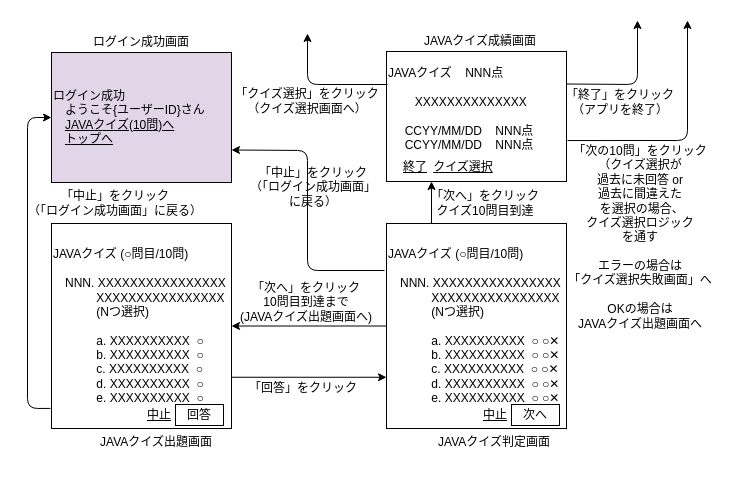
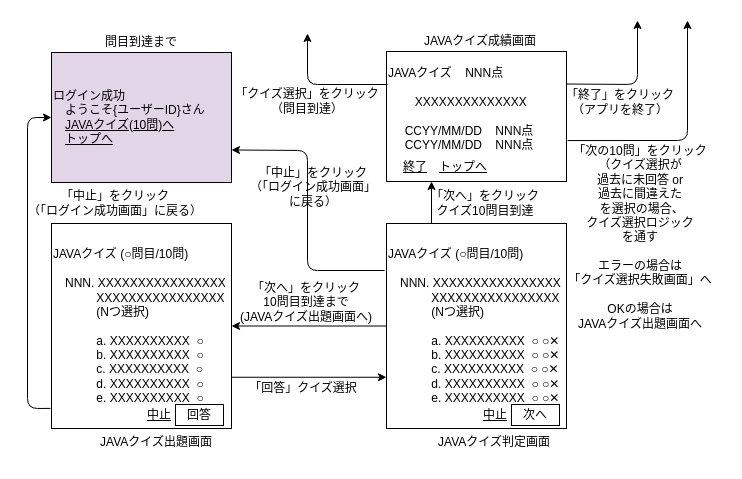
  <mxCell id="0" />
  <mxCell id="1" parent="0" />
- <mxCell id="2" value="「回答」をクリック" style="text;html=1;strokeColor=none;fillColor=none;align=center;verticalAlign=middle;whiteSpace=wrap;rounded=0;" parent="1" vertex="1"><mxGeometry x="223" y="373" width="160" height="30" as="geometry" /></mxCell>
+ <mxCell id="2" value="「回答」クイズ選択" style="text;html=1;strokeColor=none;fillColor=none;align=center;verticalAlign=middle;whiteSpace=wrap;rounded=0;" parent="1" vertex="1"><mxGeometry x="223" y="373" width="160" height="30" as="geometry" /></mxCell>
  <mxCell id="3" value="JAVAクイズ (○問目/10問)&lt;br&gt;&lt;br&gt;　NNN. XXXXXXXXXXXXXXXX&lt;br&gt;&amp;nbsp; &amp;nbsp; &amp;nbsp; &amp;nbsp; &amp;nbsp; &amp;nbsp; &amp;nbsp;XXXXXXXXXXXXXXXX&lt;br&gt;&amp;nbsp; &amp;nbsp; &amp;nbsp; &amp;nbsp; &amp;nbsp; &amp;nbsp; &amp;nbsp;(Nつ選択)&lt;br&gt;&lt;br&gt;&amp;nbsp; &amp;nbsp; &amp;nbsp; &amp;nbsp; &amp;nbsp; &amp;nbsp; &amp;nbsp;a. XXXXXXXXXX&amp;nbsp; ○ ○✕&lt;br&gt;&amp;nbsp; &amp;nbsp; &amp;nbsp; &amp;nbsp; &amp;nbsp; &amp;nbsp; &amp;nbsp;b. XXXXXXXXXX&amp;nbsp; ○ ○✕&lt;br&gt;&amp;nbsp; &amp;nbsp; &amp;nbsp; &amp;nbsp; &amp;nbsp; &amp;nbsp; &amp;nbsp;c. XXXXXXXXXX&amp;nbsp; ○ ○✕&lt;br&gt;&amp;nbsp; &amp;nbsp; &amp;nbsp; &amp;nbsp; &amp;nbsp; &amp;nbsp; &amp;nbsp;d. XXXXXXXXXX&amp;nbsp; ○ ○✕&lt;br&gt;&amp;nbsp; &amp;nbsp; &amp;nbsp; &amp;nbsp; &amp;nbsp; &amp;nbsp; &amp;nbsp;e. XXXXXXXXXX&amp;nbsp; ○ ○✕" style="rounded=0;whiteSpace=wrap;html=1;align=left;" parent="1" vertex="1"><mxGeometry x="386" y="223" width="180" height="205" as="geometry" /></mxCell>
  <mxCell id="4" value="ログイン成功&lt;br&gt;　ようこそ{ユーザーID}さん&lt;br&gt;　&lt;u&gt;JAVAクイズ(10問)へ&lt;/u&gt;&lt;br&gt;　&lt;u&gt;トップへ&lt;/u&gt;&lt;br&gt;" style="rounded=0;whiteSpace=wrap;html=1;align=left;fillColor=#e1d5e7;" parent="1" vertex="1"><mxGeometry x="51" y="52" width="180" height="130" as="geometry" /></mxCell>
  <mxCell id="5" value="JAVAクイズ (○問目/10問)&lt;br&gt;&lt;br&gt;　NNN. XXXXXXXXXXXXXXXX&lt;br&gt;&amp;nbsp; &amp;nbsp; &amp;nbsp; &amp;nbsp; &amp;nbsp; &amp;nbsp; &amp;nbsp;XXXXXXXXXXXXXXXX&lt;br&gt;&amp;nbsp; &amp;nbsp; &amp;nbsp; &amp;nbsp; &amp;nbsp; &amp;nbsp; &amp;nbsp;(Nつ選択)&lt;br&gt;&lt;br&gt;&amp;nbsp; &amp;nbsp; &amp;nbsp; &amp;nbsp; &amp;nbsp; &amp;nbsp; &amp;nbsp;a. XXXXXXXXXX&amp;nbsp; ○&lt;br&gt;&amp;nbsp; &amp;nbsp; &amp;nbsp; &amp;nbsp; &amp;nbsp; &amp;nbsp; &amp;nbsp;b. XXXXXXXXXX&amp;nbsp; ○&lt;br&gt;&amp;nbsp; &amp;nbsp; &amp;nbsp; &amp;nbsp; &amp;nbsp; &amp;nbsp; &amp;nbsp;c. XXXXXXXXXX&amp;nbsp; ○&lt;br&gt;&amp;nbsp; &amp;nbsp; &amp;nbsp; &amp;nbsp; &amp;nbsp; &amp;nbsp; &amp;nbsp;d. XXXXXXXXXX&amp;nbsp; ○&lt;br&gt;&amp;nbsp; &amp;nbsp; &amp;nbsp; &amp;nbsp; &amp;nbsp; &amp;nbsp; &amp;nbsp;e. XXXXXXXXXX&amp;nbsp; ○" style="rounded=0;whiteSpace=wrap;html=1;align=left;" parent="1" vertex="1"><mxGeometry x="51" y="223" width="180" height="205" as="geometry" /></mxCell>
  <mxCell id="6" value="回答" style="text;html=1;strokeColor=default;fillColor=none;align=center;verticalAlign=middle;whiteSpace=wrap;rounded=0;" parent="1" vertex="1"><mxGeometry x="175" y="404" width="48" height="21" as="geometry" /></mxCell>
  <mxCell id="7" value="JAVAクイズ&amp;nbsp; &amp;nbsp; NNN点&lt;br&gt;&lt;br&gt;&amp;nbsp; &amp;nbsp; &amp;nbsp; &amp;nbsp; XXXXXXXXXXXXXX&lt;br&gt;&lt;br&gt;&amp;nbsp; &amp;nbsp; &amp;nbsp;CCYY/MM/DD&amp;nbsp; &amp;nbsp; NNN点&lt;br&gt;&amp;nbsp; &amp;nbsp; &amp;nbsp;CCYY/MM/DD&amp;nbsp; &amp;nbsp; NNN点&lt;br&gt;&lt;br&gt;" style="rounded=0;whiteSpace=wrap;html=1;align=left;" parent="1" vertex="1"><mxGeometry x="386" y="51" width="180" height="130" as="geometry" /></mxCell>
- <mxCell id="8" value="ログイン成功画面" style="text;html=1;strokeColor=none;fillColor=none;align=center;verticalAlign=middle;whiteSpace=wrap;rounded=0;" parent="1" vertex="1"><mxGeometry x="61" y="23" width="160" height="38" as="geometry" /></mxCell>
+ <mxCell id="8" value="問目到達まで" style="text;html=1;strokeColor=none;fillColor=none;align=center;verticalAlign=middle;whiteSpace=wrap;rounded=0;" parent="1" vertex="1"><mxGeometry x="61" y="23" width="160" height="38" as="geometry" /></mxCell>
  <mxCell id="9" value="JAVAクイズ出題画面" style="text;html=1;strokeColor=none;fillColor=none;align=center;verticalAlign=middle;whiteSpace=wrap;rounded=0;" parent="1" vertex="1"><mxGeometry x="76" y="427" width="160" height="30" as="geometry" /></mxCell>
  <mxCell id="10" value="JAVAクイズ成績画面" style="text;html=1;strokeColor=none;fillColor=none;align=center;verticalAlign=middle;whiteSpace=wrap;rounded=0;" parent="1" vertex="1"><mxGeometry x="400" y="26" width="160" height="30" as="geometry" /></mxCell>
  <mxCell id="11" value="" style="endArrow=classic;html=1;exitX=-0.006;exitY=0.902;exitDx=0;exitDy=0;entryX=0;entryY=0.5;entryDx=0;entryDy=0;exitPerimeter=0;" parent="1" source="5" target="4" edge="1"><mxGeometry width="50" height="50" relative="1" as="geometry"><mxPoint x="65" y="386" as="sourcePoint" /><mxPoint x="67" y="356" as="targetPoint" /><Array as="points"><mxPoint x="27" y="408" /><mxPoint x="27" y="117" /></Array></mxGeometry></mxCell>
  <mxCell id="12" value="&lt;u&gt;中止&lt;/u&gt;" style="text;html=1;strokeColor=none;fillColor=none;align=center;verticalAlign=middle;whiteSpace=wrap;rounded=0;" parent="1" vertex="1"><mxGeometry x="135" y="404" width="48" height="21" as="geometry" /></mxCell>
  <mxCell id="13" value="&lt;u&gt;中止&lt;/u&gt;" style="text;html=1;strokeColor=none;fillColor=none;align=center;verticalAlign=middle;whiteSpace=wrap;rounded=0;" parent="1" vertex="1"><mxGeometry x="471" y="404" width="48" height="21" as="geometry" /></mxCell>
  <mxCell id="14" value="次へ" style="text;html=1;strokeColor=default;fillColor=none;align=center;verticalAlign=middle;whiteSpace=wrap;rounded=0;" parent="1" vertex="1"><mxGeometry x="511" y="404" width="48" height="21" as="geometry" /></mxCell>
  <mxCell id="15" value="JAVAクイズ判定画面" style="text;html=1;strokeColor=none;fillColor=none;align=center;verticalAlign=middle;whiteSpace=wrap;rounded=0;" parent="1" vertex="1"><mxGeometry x="414" y="427" width="160" height="30" as="geometry" /></mxCell>
  <mxCell id="16" value="「中止」をクリック&lt;br&gt;（「ログイン成功画面」&lt;br&gt;に戻る）" style="text;html=1;strokeColor=none;fillColor=none;align=center;verticalAlign=middle;whiteSpace=wrap;rounded=0;" parent="1" vertex="1"><mxGeometry x="233" y="162" width="160" height="50" as="geometry" /></mxCell>
- <mxCell id="17" value="&lt;u&gt;クイズ選択&lt;/u&gt;" style="text;html=1;strokeColor=none;fillColor=none;align=center;verticalAlign=middle;whiteSpace=wrap;rounded=0;" parent="1" vertex="1"><mxGeometry x="432" y="156" width="62" height="21" as="geometry" /></mxCell>
+ <mxCell id="17" value="&lt;u&gt;トップへ&lt;/u&gt;" style="text;html=1;strokeColor=none;fillColor=none;align=center;verticalAlign=middle;whiteSpace=wrap;rounded=0;" parent="1" vertex="1"><mxGeometry x="432" y="156" width="62" height="21" as="geometry" /></mxCell>
  <mxCell id="18" value="" style="endArrow=classic;html=1;entryX=0;entryY=0.75;entryDx=0;entryDy=0;exitX=1;exitY=0.75;exitDx=0;exitDy=0;" parent="1" source="5" target="3" edge="1"><mxGeometry width="50" height="50" relative="1" as="geometry"><mxPoint x="232" y="332" as="sourcePoint" /><mxPoint x="387" y="325.5" as="targetPoint" /></mxGeometry></mxCell>
- <mxCell id="19" value="「クイズ選択」をクリック&lt;br&gt;（クイズ選択画面へ）" style="text;html=1;strokeColor=none;fillColor=none;align=center;verticalAlign=middle;whiteSpace=wrap;rounded=0;" parent="1" vertex="1"><mxGeometry x="227" y="76" width="160" height="50" as="geometry" /></mxCell>
+ <mxCell id="19" value="「クイズ選択」をクリック&lt;br&gt;（問目到達）" style="text;html=1;strokeColor=none;fillColor=none;align=center;verticalAlign=middle;whiteSpace=wrap;rounded=0;" parent="1" vertex="1"><mxGeometry x="227" y="76" width="160" height="50" as="geometry" /></mxCell>
  <mxCell id="20" value="" style="endArrow=classic;html=1;exitX=1;exitY=0.5;exitDx=0;exitDy=0;" parent="1" edge="1"><mxGeometry width="50" height="50" relative="1" as="geometry"><mxPoint x="387" y="84" as="sourcePoint" /><mxPoint x="307" y="33" as="targetPoint" /><Array as="points"><mxPoint x="307" y="84" /></Array></mxGeometry></mxCell>
  <mxCell id="21" value="「次へ」をクリック&lt;br&gt;クイズ10問目到達" style="text;html=1;strokeColor=none;fillColor=none;align=center;verticalAlign=middle;whiteSpace=wrap;rounded=0;" parent="1" vertex="1"><mxGeometry x="405" y="188" width="160" height="30" as="geometry" /></mxCell>
  <mxCell id="22" value="" style="endArrow=classic;html=1;exitX=1;exitY=0;exitDx=0;exitDy=0;entryX=1;entryY=0.75;entryDx=0;entryDy=0;" parent="1" target="4" edge="1"><mxGeometry width="50" height="50" relative="1" as="geometry"><mxPoint x="384" y="270" as="sourcePoint" /><mxPoint x="297" y="160" as="targetPoint" /><Array as="points"><mxPoint x="307" y="270" /><mxPoint x="307" y="150" /></Array></mxGeometry></mxCell>
  <mxCell id="23" value="" style="endArrow=classic;html=1;exitX=0;exitY=0.5;exitDx=0;exitDy=0;entryX=1;entryY=0.5;entryDx=0;entryDy=0;" parent="1" source="3" target="5" edge="1"><mxGeometry width="50" height="50" relative="1" as="geometry"><mxPoint x="317" y="310" as="sourcePoint" /><mxPoint x="367" y="260" as="targetPoint" /></mxGeometry></mxCell>
  <mxCell id="24" value="「次へ」をクリック&lt;br&gt;10問目到達まで&lt;br&gt;(JAVAクイズ出題画面へ)" style="text;html=1;strokeColor=none;fillColor=none;align=center;verticalAlign=middle;whiteSpace=wrap;rounded=0;" parent="1" vertex="1"><mxGeometry x="226" y="276" width="160" height="52" as="geometry" /></mxCell>
  <mxCell id="25" value="&lt;u&gt;終了&lt;/u&gt;" style="text;html=1;strokeColor=none;fillColor=none;align=center;verticalAlign=middle;whiteSpace=wrap;rounded=0;" parent="1" vertex="1"><mxGeometry x="391" y="156" width="48" height="21" as="geometry" /></mxCell>
  <mxCell id="26" value="" style="endArrow=classic;html=1;exitX=1;exitY=0.25;exitDx=0;exitDy=0;" parent="1" source="7" edge="1"><mxGeometry width="50" height="50" relative="1" as="geometry"><mxPoint x="317" y="220" as="sourcePoint" /><mxPoint x="637" y="20" as="targetPoint" /><Array as="points"><mxPoint x="637" y="84" /></Array></mxGeometry></mxCell>
  <mxCell id="27" value="「終了」をクリック&lt;br&gt;（アプリを終了）" style="text;html=1;strokeColor=none;fillColor=none;align=center;verticalAlign=middle;whiteSpace=wrap;rounded=0;" parent="1" vertex="1"><mxGeometry x="540" y="77" width="160" height="50" as="geometry" /></mxCell>
  <mxCell id="28" value="「次の10問」をクリック&lt;br&gt;（クイズ選択が&lt;br&gt;過去に未回答 or&lt;br&gt;過去に間違えた&lt;br&gt;&amp;nbsp;を選択の場合、&lt;br&gt;クイズ選択ロジック&lt;br&gt;を通す&lt;br&gt;&lt;br&gt;エラーの場合は&lt;br&gt;「クイズ選択失敗画面」へ&lt;br&gt;&lt;br&gt;OKの場合は&lt;br&gt;JAVAクイズ出題画面へ" style="text;html=1;strokeColor=none;fillColor=none;align=center;verticalAlign=middle;whiteSpace=wrap;rounded=0;" parent="1" vertex="1"><mxGeometry x="560" y="141" width="160" height="191" as="geometry" /></mxCell>
  <mxCell id="29" value="" style="endArrow=classic;html=1;exitX=1.006;exitY=0.685;exitDx=0;exitDy=0;exitPerimeter=0;" parent="1" source="7" edge="1"><mxGeometry width="50" height="50" relative="1" as="geometry"><mxPoint x="347" y="210" as="sourcePoint" /><mxPoint x="687" y="20" as="targetPoint" /><Array as="points"><mxPoint x="687" y="140" /></Array></mxGeometry></mxCell>
  <mxCell id="30" value="" style="endArrow=classic;html=1;exitX=0.25;exitY=0;exitDx=0;exitDy=0;entryX=0.25;entryY=1;entryDx=0;entryDy=0;" parent="1" source="3" target="7" edge="1"><mxGeometry width="50" height="50" relative="1" as="geometry"><mxPoint x="257" y="270" as="sourcePoint" /><mxPoint x="307" y="220" as="targetPoint" /></mxGeometry></mxCell>
  <mxCell id="31" value="「中止」をクリック&lt;br&gt;（「ログイン成功画面」に戻る）" style="text;html=1;strokeColor=none;fillColor=none;align=center;verticalAlign=middle;whiteSpace=wrap;rounded=0;" vertex="1" parent="1"><mxGeometry x="20" y="183" width="190" height="40" as="geometry" /></mxCell>
